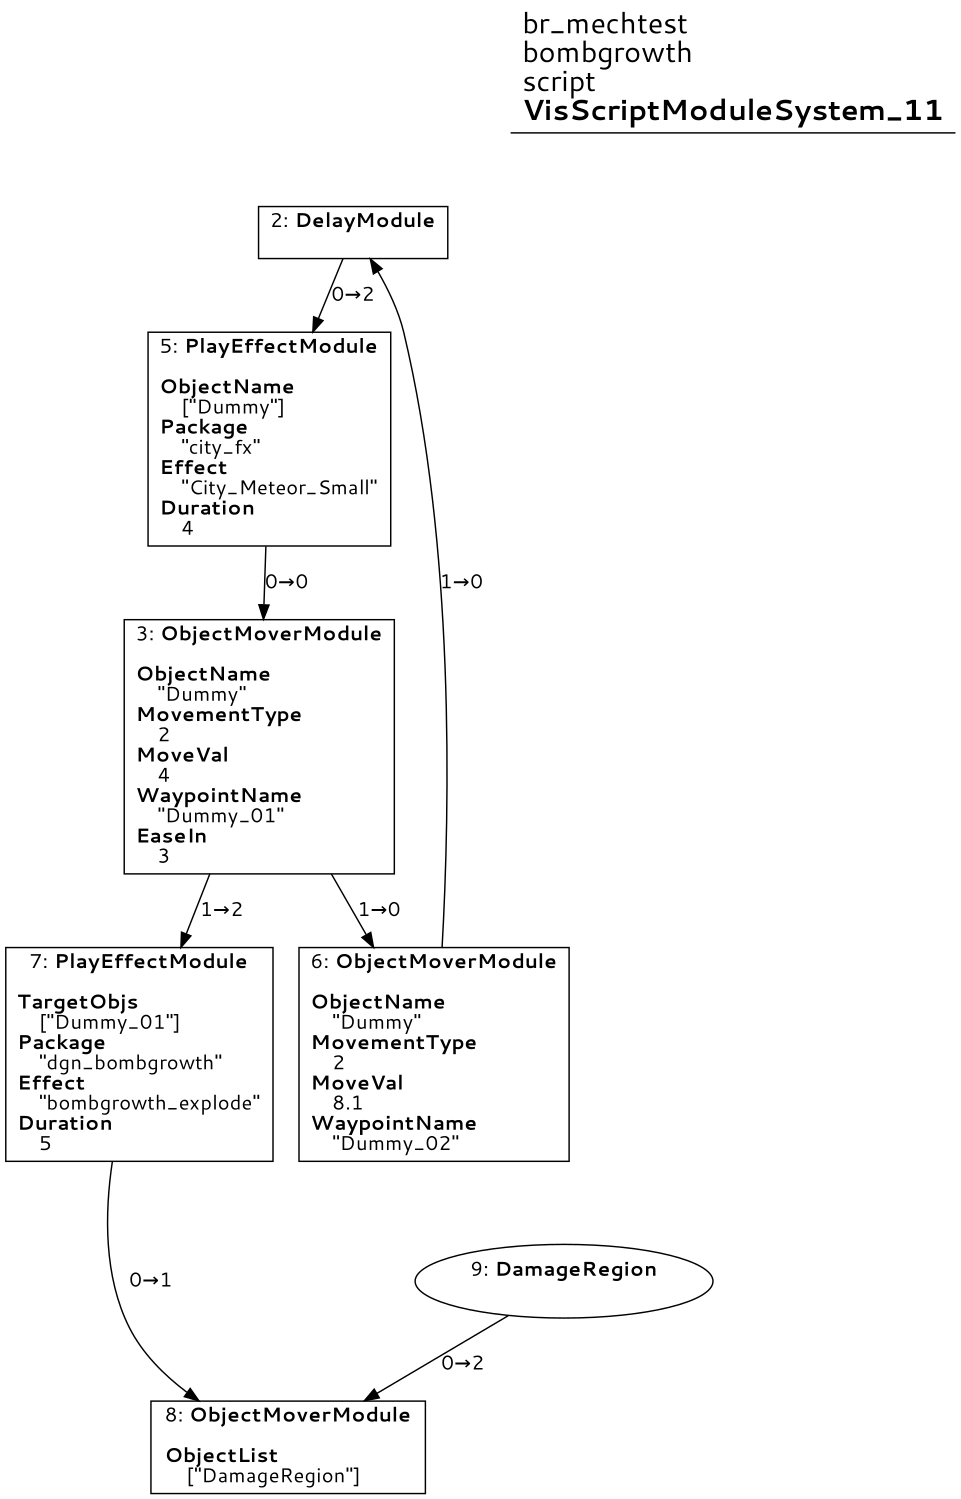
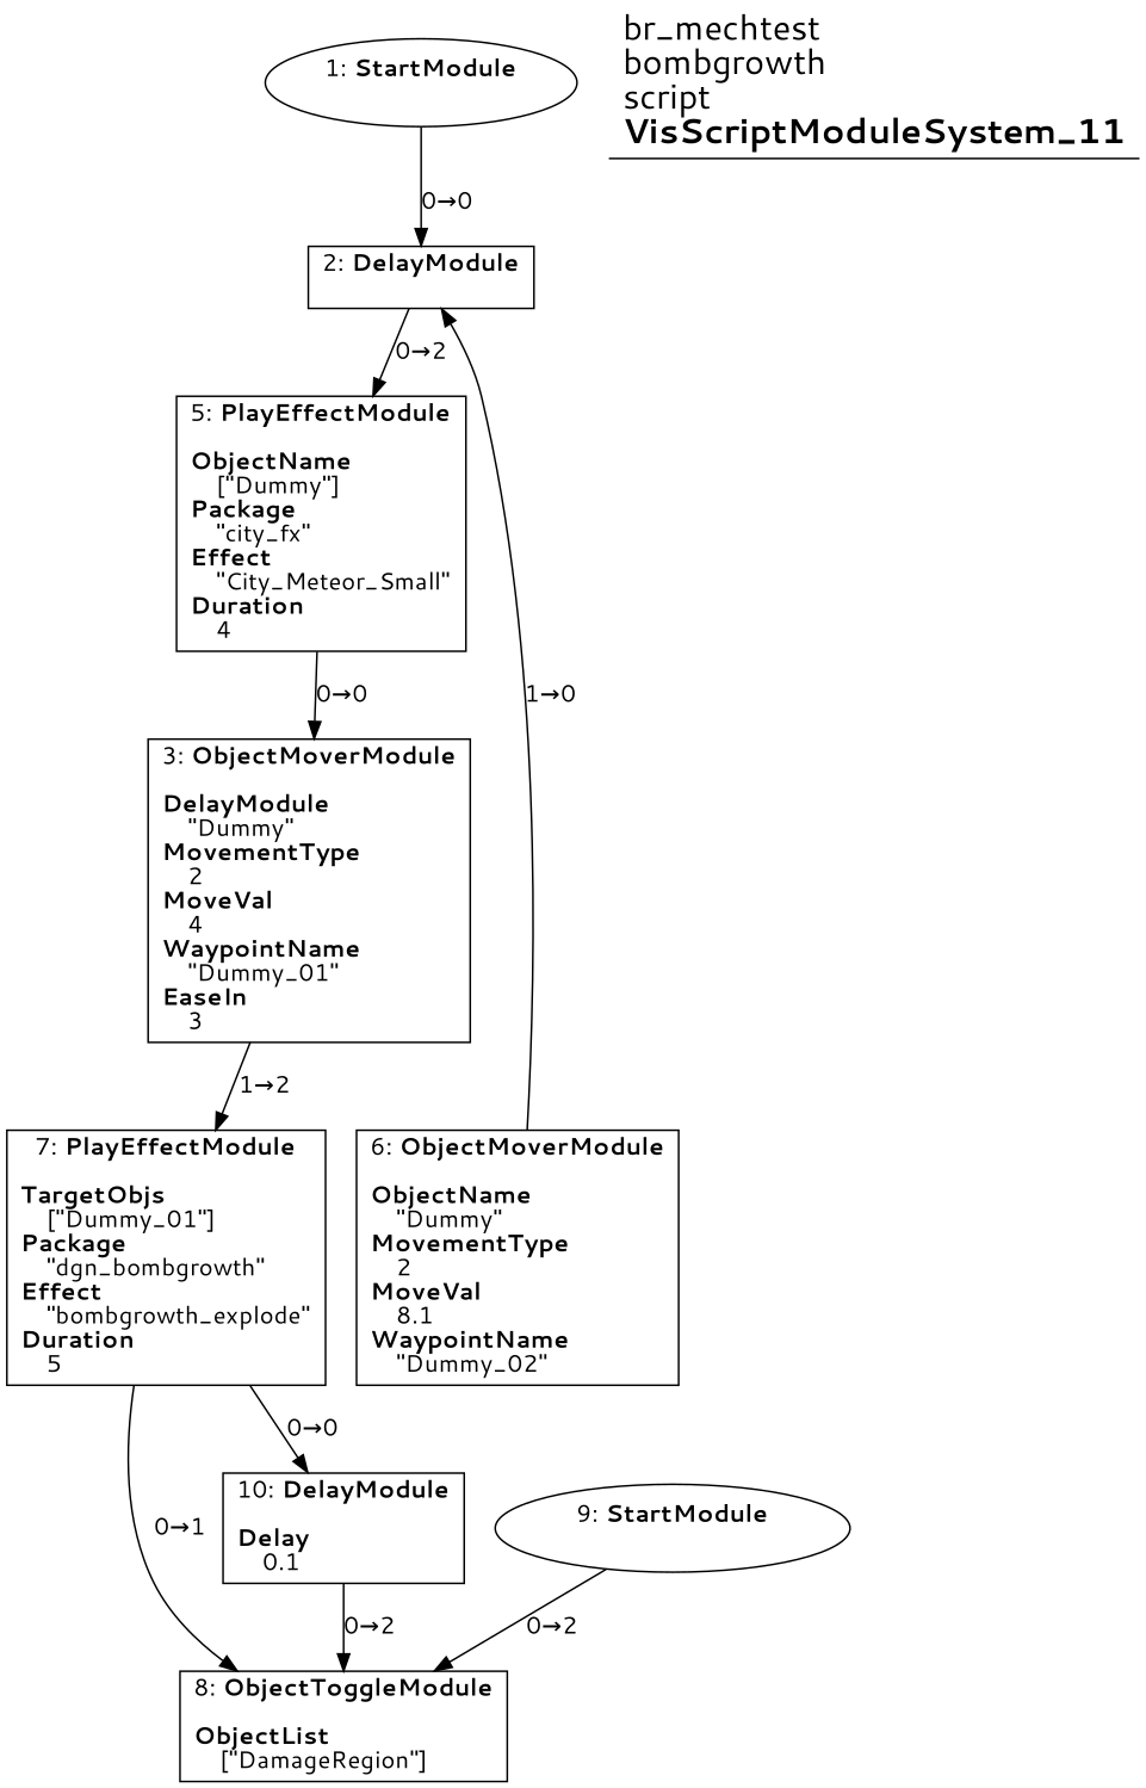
  digraph {
    fontname="Segoe UI"
    splines=spline
    node [fontname="Segoe UI" shape=box]
    edge [fontname="Segoe UI"]
+   n1 [label=<1: <b>StartModule</b><br/><br/>> shape=oval]
    n2 [label=<2: <b>DelayModule</b><br/><br/>>]
    n3 [label=<5: <b>PlayEffectModule</b><br/><br/><b>ObjectName</b><br align="left"/>    [&quot;Dummy&quot;]<br align="left"/><b>Package</b><br align="left"/>    &quot;city_fx&quot;<br align="left"/><b>Effect</b><br align="left"/>    &quot;City_Meteor_Small&quot;<br align="left"/><b>Duration</b><br align="left"/>    4<br align="left"/>>]
-   n4 [label=<3: <b>ObjectMoverModule</b><br/><br/><b>ObjectName</b><br align="left"/>    &quot;Dummy&quot;<br align="left"/><b>MovementType</b><br align="left"/>    2<br align="left"/><b>MoveVal</b><br align="left"/>    4<br align="left"/><b>WaypointName</b><br align="left"/>    &quot;Dummy_01&quot;<br align="left"/><b>EaseIn</b><br align="left"/>    3<br align="left"/>>]
+   n4 [label=<3: <b>ObjectMoverModule</b><br/><br/><b>DelayModule</b><br align="left"/>    &quot;Dummy&quot;<br align="left"/><b>MovementType</b><br align="left"/>    2<br align="left"/><b>MoveVal</b><br align="left"/>    4<br align="left"/><b>WaypointName</b><br align="left"/>    &quot;Dummy_01&quot;<br align="left"/><b>EaseIn</b><br align="left"/>    3<br align="left"/>>]
    n5 [label=<6: <b>ObjectMoverModule</b><br/><br/><b>ObjectName</b><br align="left"/>    &quot;Dummy&quot;<br align="left"/><b>MovementType</b><br align="left"/>    2<br align="left"/><b>MoveVal</b><br align="left"/>    8.1<br align="left"/><b>WaypointName</b><br align="left"/>    &quot;Dummy_02&quot;<br align="left"/>>]
    n6 [label=<7: <b>PlayEffectModule</b><br/><br/><b>TargetObjs</b><br align="left"/>    [&quot;Dummy_01&quot;]<br align="left"/><b>Package</b><br align="left"/>    &quot;dgn_bombgrowth&quot;<br align="left"/><b>Effect</b><br align="left"/>    &quot;bombgrowth_explode&quot;<br align="left"/><b>Duration</b><br align="left"/>    5<br align="left"/>>]
-   n7 [label=<8: <b>ObjectMoverModule</b><br/><br/><b>ObjectList</b><br align="left"/>    [&quot;DamageRegion&quot;]<br align="left"/>>]
-   n9 [label=<9: <b>DamageRegion</b><br/><br/>> shape=oval]
+   n7 [label=<8: <b>ObjectToggleModule</b><br/><br/><b>ObjectList</b><br align="left"/>    [&quot;DamageRegion&quot;]<br align="left"/>>]
+   n8 [label=<10: <b>DelayModule</b><br/><br/><b>Delay</b><br align="left"/>    0.1<br align="left"/>>]
+   n9 [label=<9: <b>StartModule</b><br/><br/>> shape=oval]
    n10 [label=<<font point-size="20">br_mechtest<br align="left"/>bombgrowth<br align="left"/>script<br align="left"/><b>VisScriptModuleSystem_11</b><br align="left"/></font>> shape=underline]
+   n1 -> n2 [label="0→0"]
    n2 -> n3 [label="0→2"]
    n3 -> n4 [label="0→0"]
-   n4 -> n5 [label="1→0"]
    n4 -> n6 [label="1→2"]
    n5 -> n2 [label="1→0"]
    n6 -> n7 [label="0→1"]
+   n6 -> n8 [label="0→0"]
+   n8 -> n7 [label="0→2"]
    n9 -> n7 [label="0→2"]
  }
